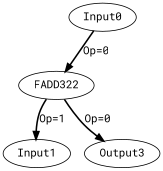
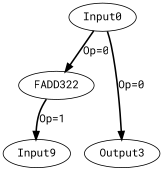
  digraph {
    fontname="Roboto Mono"
    node [color=black fontname="Roboto Mono" offset="0,0" opcode=Input pattern="4,64,4,32"]
    edge [color=black fontname="Roboto Mono" operand=0 style=bold]
    Input0 [ref_name=kernel_deriche_5_0]
    FADD322 [opcode=FADD32 offset="" pattern=""]
-   Input1 [ref_name=kernel_deriche_5_1]
+   Input1 [ref_name=kernel_deriche_5_1 label=Input9]
    Output3 [opcode=Output ref_name=kernel_deriche_5_2]
    Input0 -> FADD322 [label="Op=0"]
    FADD322 -> Input1 [label="Op=1" operand=1]
-   FADD322 -> Output3 [label="Op=0"]
+   Input0 -> Output3 [label="Op=0"]
  }
